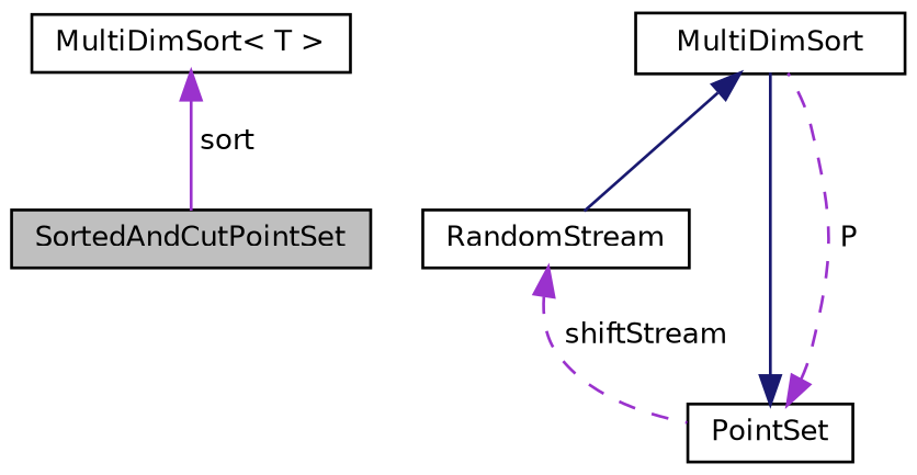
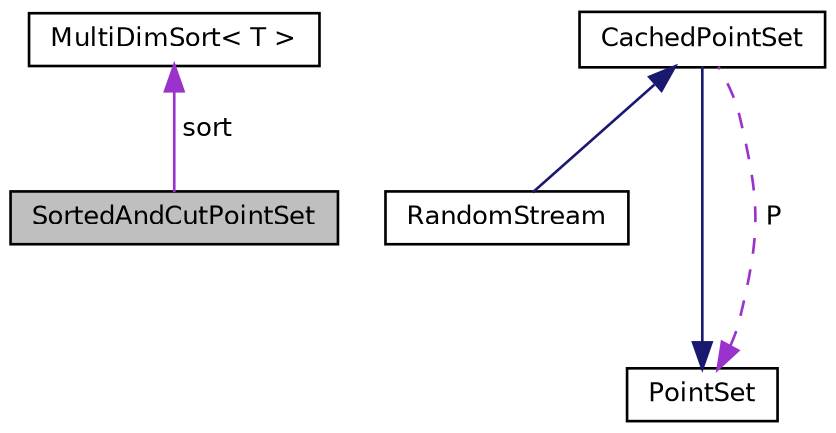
  digraph {
    fontname="DejaVu Sans"
    node [color=black fontname="DejaVu Sans" fontsize=10 shape=record]
    edge [color=darkorchid3 dir=back fontname="DejaVu Sans" fontsize=10 labelfontname=Helvetica labelfontsize=10 style=solid]
    n1 [fillcolor=grey75 fontcolor=black height=0.2 label=SortedAndCutPointSet style=filled width=0.4]
-   n2 [height=0.2 label=MultiDimSort width=0.4]
+   n2 [height=0.2 label=CachedPointSet width=0.4]
    n3 [height=0.2 label=RandomStream width=0.4]
    n4 [height=0.2 label=PointSet width=0.4]
    n5 [height=0.2 label="MultiDimSort\< T \>" width=0.4]
    n2 -> n3 [color=midnightblue]
-   n3 -> n4 [label=" shiftStream" style=dashed]
    n4 -> n2 [color=midnightblue]
    n4 -> n2 [label=" P" style=dashed]
    n5 -> n1 [label=" sort"]
  }
